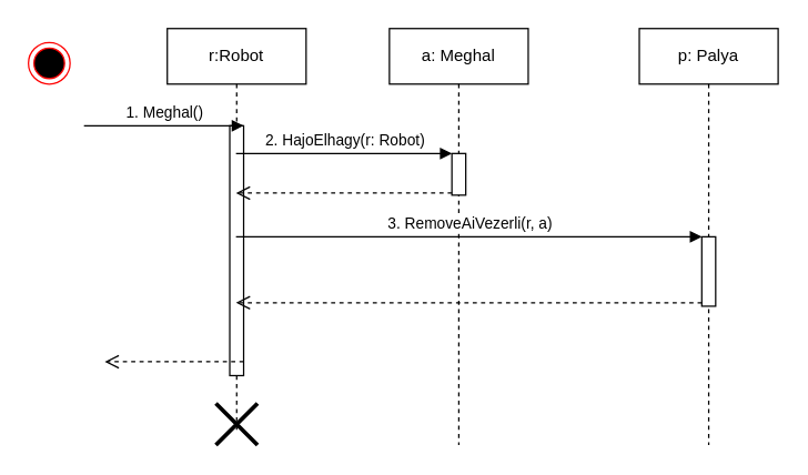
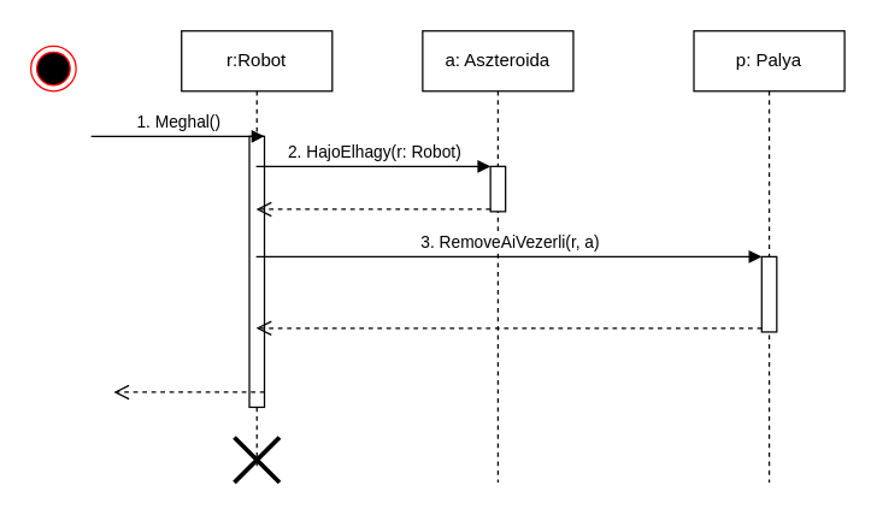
  <mxCell id="0" />
  <mxCell id="1" parent="0" />
  <mxCell id="2" value="r:Robot" style="shape=umlLifeline;perimeter=lifelinePerimeter;whiteSpace=wrap;html=1;container=1;collapsible=0;recursiveResize=0;outlineConnect=0;" parent="1" vertex="1"><mxGeometry x="120" y="20" width="100" height="290" as="geometry" /></mxCell>
  <mxCell id="3" value="" style="html=1;points=[];perimeter=orthogonalPerimeter;" parent="2" vertex="1"><mxGeometry x="45" y="70" width="10" height="180" as="geometry" /></mxCell>
  <mxCell id="4" value="1. Meghal()" style="html=1;verticalAlign=bottom;endArrow=block;entryX=1;entryY=0;" parent="2" target="3" edge="1"><mxGeometry relative="1" as="geometry"><mxPoint x="-60" y="70" as="sourcePoint" /></mxGeometry></mxCell>
  <mxCell id="5" value="" style="html=1;verticalAlign=bottom;endArrow=open;dashed=1;endSize=8;" parent="2" edge="1"><mxGeometry x="0.652" y="-67" relative="1" as="geometry"><mxPoint x="-45" y="240" as="targetPoint" /><mxPoint as="offset" /><mxPoint x="55" y="240" as="sourcePoint" /></mxGeometry></mxCell>
  <mxCell id="6" value="" style="shape=umlDestroy;whiteSpace=wrap;html=1;strokeWidth=3;" parent="2" vertex="1"><mxGeometry x="35" y="270" width="30" height="30" as="geometry" /></mxCell>
- <mxCell id="7" value="a: Meghal" style="shape=umlLifeline;perimeter=lifelinePerimeter;whiteSpace=wrap;html=1;container=1;collapsible=0;recursiveResize=0;outlineConnect=0;" parent="1" vertex="1"><mxGeometry x="280" y="20" width="100" height="300" as="geometry" /></mxCell>
+ <mxCell id="7" value="a: Aszteroida" style="shape=umlLifeline;perimeter=lifelinePerimeter;whiteSpace=wrap;html=1;container=1;collapsible=0;recursiveResize=0;outlineConnect=0;" parent="1" vertex="1"><mxGeometry x="280" y="20" width="100" height="300" as="geometry" /></mxCell>
  <mxCell id="8" value="" style="html=1;points=[];perimeter=orthogonalPerimeter;" parent="7" vertex="1"><mxGeometry x="45" y="90" width="10" height="30" as="geometry" /></mxCell>
  <mxCell id="9" value="2. HajoElhagy(r: Robot)" style="html=1;verticalAlign=bottom;endArrow=block;entryX=0;entryY=0;" parent="1" source="2" target="8" edge="1"><mxGeometry relative="1" as="geometry"><mxPoint x="255" y="110" as="sourcePoint" /><Array as="points"><mxPoint x="260" y="110" /></Array></mxGeometry></mxCell>
  <mxCell id="10" value="" style="html=1;verticalAlign=bottom;endArrow=open;dashed=1;endSize=8;exitX=0;exitY=0.95;" parent="1" source="8" target="2" edge="1"><mxGeometry relative="1" as="geometry"><mxPoint x="255" y="186" as="targetPoint" /></mxGeometry></mxCell>
  <mxCell id="11" value="p: Palya" style="shape=umlLifeline;perimeter=lifelinePerimeter;whiteSpace=wrap;html=1;container=1;collapsible=0;recursiveResize=0;outlineConnect=0;" parent="1" vertex="1"><mxGeometry x="460" y="20" width="100" height="300" as="geometry" /></mxCell>
  <mxCell id="12" value="" style="html=1;points=[];perimeter=orthogonalPerimeter;" parent="11" vertex="1"><mxGeometry x="45" y="150" width="10" height="50" as="geometry" /></mxCell>
  <mxCell id="13" value="3. RemoveAiVezerli(r, a)" style="html=1;verticalAlign=bottom;endArrow=block;entryX=0;entryY=0;" parent="1" source="2" target="12" edge="1"><mxGeometry relative="1" as="geometry"><mxPoint x="435" y="150" as="sourcePoint" /></mxGeometry></mxCell>
  <mxCell id="14" value="" style="html=1;verticalAlign=bottom;endArrow=open;dashed=1;endSize=8;exitX=0;exitY=0.95;" parent="1" source="12" target="2" edge="1"><mxGeometry x="-0.195" y="62" relative="1" as="geometry"><mxPoint x="435" y="226" as="targetPoint" /><mxPoint as="offset" /></mxGeometry></mxCell>
  <mxCell id="15" value="" style="ellipse;html=1;shape=endState;fillColor=#000000;strokeColor=#ff0000;" parent="1" vertex="1"><mxGeometry x="20" y="30" width="30" height="30" as="geometry" /></mxCell>
